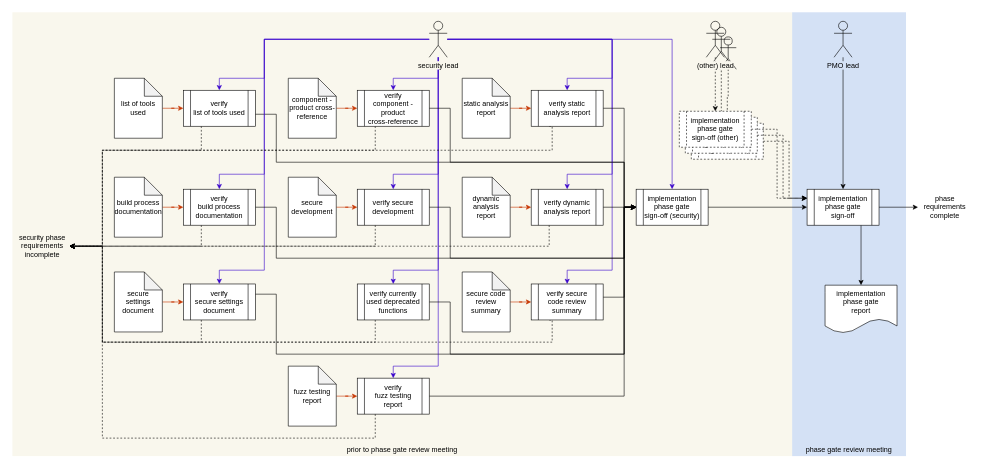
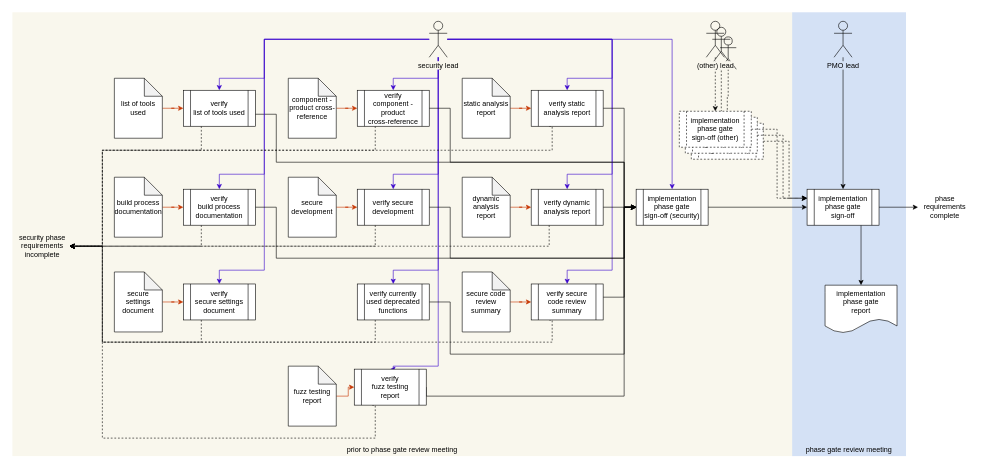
  <mxCell id="0" />
  <mxCell id="1" parent="0" />
  <mxCell id="2" value="" style="rounded=0;whiteSpace=wrap;html=1;strokeColor=none;fillColor=#D4E1F5;" parent="1" vertex="1"><mxGeometry x="1320" y="20" width="190" height="740" as="geometry" /></mxCell>
  <mxCell id="3" value="" style="rounded=0;whiteSpace=wrap;html=1;fillColor=#f9f7ed;strokeColor=none;" parent="1" vertex="1"><mxGeometry x="20" y="20" width="1300" height="740" as="geometry" /></mxCell>
  <mxCell id="4" style="edgeStyle=orthogonalEdgeStyle;rounded=0;orthogonalLoop=1;jettySize=auto;html=1;entryX=0;entryY=0.25;entryDx=0;entryDy=0;dashed=1;" parent="1" source="5" target="41" edge="1"><mxGeometry relative="1" as="geometry"><mxPoint x="1365" y="350" as="targetPoint" /><Array as="points"><mxPoint x="1315" y="235" /><mxPoint x="1315" y="330" /></Array></mxGeometry></mxCell>
  <mxCell id="5" value="requirements phase gate signoff (other)" style="shape=process;whiteSpace=wrap;html=1;backgroundOutline=1;dashed=1;" parent="1" vertex="1"><mxGeometry x="1152" y="205" width="120" height="60" as="geometry" /></mxCell>
  <mxCell id="6" style="edgeStyle=orthogonalEdgeStyle;rounded=0;orthogonalLoop=1;jettySize=auto;html=1;entryX=0.5;entryY=0;entryDx=0;entryDy=0;dashed=1;" parent="1" source="7" target="5" edge="1"><mxGeometry relative="1" as="geometry" /></mxCell>
  <mxCell id="7" value="" style="shape=umlActor;verticalLabelPosition=bottom;labelBackgroundColor=#ffffff;verticalAlign=top;html=1;outlineConnect=0;fillColor=none;" parent="1" vertex="1"><mxGeometry x="1200" y="61" width="27" height="54" as="geometry" /></mxCell>
  <mxCell id="8" value="" style="shape=umlActor;verticalLabelPosition=bottom;labelBackgroundColor=#ffffff;verticalAlign=top;html=1;outlineConnect=0;fillColor=none;" parent="1" vertex="1"><mxGeometry x="1187" y="45" width="30" height="60" as="geometry" /></mxCell>
  <mxCell id="9" style="edgeStyle=orthogonalEdgeStyle;rounded=0;orthogonalLoop=1;jettySize=auto;html=1;entryX=0.5;entryY=0;entryDx=0;entryDy=0;dashed=1;" parent="1" source="8" target="10" edge="1"><mxGeometry relative="1" as="geometry" /></mxCell>
  <mxCell id="10" value="requirements phase gate signoff (other)" style="shape=process;whiteSpace=wrap;html=1;backgroundOutline=1;dashed=1;" parent="1" vertex="1"><mxGeometry x="1142" y="195" width="120" height="60" as="geometry" /></mxCell>
  <mxCell id="11" style="edgeStyle=orthogonalEdgeStyle;rounded=0;orthogonalLoop=1;jettySize=auto;html=1;entryX=0;entryY=0.25;entryDx=0;entryDy=0;dashed=1;" parent="1" source="10" target="41" edge="1"><mxGeometry relative="1" as="geometry"><mxPoint x="1355" y="340" as="targetPoint" /><Array as="points"><mxPoint x="1305" y="225" /><mxPoint x="1305" y="330" /></Array></mxGeometry></mxCell>
  <mxCell id="12" style="edgeStyle=orthogonalEdgeStyle;rounded=0;orthogonalLoop=1;jettySize=auto;html=1;exitX=0.25;exitY=1;exitDx=0;exitDy=0;entryX=1;entryY=0.5;entryDx=0;entryDy=0;dashed=1;" parent="1" source="14" target="42" edge="1"><mxGeometry relative="1" as="geometry"><Array as="points"><mxPoint x="335" y="250" /><mxPoint x="170" y="250" /><mxPoint x="170" y="410" /><mxPoint x="125" y="410" /></Array></mxGeometry></mxCell>
  <mxCell id="13" style="edgeStyle=orthogonalEdgeStyle;rounded=0;orthogonalLoop=1;jettySize=auto;html=1;entryX=0;entryY=0.5;entryDx=0;entryDy=0;" parent="1" source="14" target="24" edge="1"><mxGeometry relative="1" as="geometry"><mxPoint x="1060" y="350" as="targetPoint" /><Array as="points"><mxPoint x="460" y="190" /><mxPoint x="460" y="270" /><mxPoint x="1040" y="270" /><mxPoint x="1040" y="345" /></Array></mxGeometry></mxCell>
  <mxCell id="14" value="verify&lt;br&gt;list of tools used" style="shape=process;whiteSpace=wrap;html=1;backgroundOutline=1;" parent="1" vertex="1"><mxGeometry x="305" y="150" width="120" height="60" as="geometry" /></mxCell>
  <mxCell id="15" style="edgeStyle=orthogonalEdgeStyle;rounded=0;orthogonalLoop=1;jettySize=auto;html=1;entryX=0.5;entryY=0;entryDx=0;entryDy=0;dashed=1;" parent="1" source="16" target="45" edge="1"><mxGeometry relative="1" as="geometry" /></mxCell>
  <mxCell id="16" value="(other) lead" style="shape=umlActor;verticalLabelPosition=bottom;labelBackgroundColor=#F9F7ED;verticalAlign=top;html=1;outlineConnect=0;fillColor=none;" parent="1" vertex="1"><mxGeometry x="1177" y="35" width="30" height="60" as="geometry" /></mxCell>
  <mxCell id="17" style="edgeStyle=orthogonalEdgeStyle;rounded=0;orthogonalLoop=1;jettySize=auto;html=1;entryX=0;entryY=0.5;entryDx=0;entryDy=0;fillColor=#fa6800;strokeColor=#C73500;" parent="1" source="18" target="14" edge="1"><mxGeometry relative="1" as="geometry" /></mxCell>
  <mxCell id="18" value="list of tools used" style="shape=note;whiteSpace=wrap;html=1;backgroundOutline=1;darkOpacity=0.05;" parent="1" vertex="1"><mxGeometry x="190" y="130" width="80" height="100" as="geometry" /></mxCell>
  <mxCell id="19" style="edgeStyle=orthogonalEdgeStyle;rounded=0;orthogonalLoop=1;jettySize=auto;html=1;entryX=0;entryY=0.5;entryDx=0;entryDy=0;fillColor=#fa6800;strokeColor=#C73500;" parent="1" source="20" target="59" edge="1"><mxGeometry relative="1" as="geometry" /></mxCell>
  <mxCell id="20" value="secure settings document" style="shape=note;whiteSpace=wrap;html=1;backgroundOutline=1;darkOpacity=0.05;" parent="1" vertex="1"><mxGeometry x="190" y="453" width="80" height="100" as="geometry" /></mxCell>
- <mxCell id="21" style="edgeStyle=orthogonalEdgeStyle;rounded=0;orthogonalLoop=1;jettySize=auto;html=1;entryX=0;entryY=0.5;entryDx=0;entryDy=0;" parent="1" source="59" target="24" edge="1"><mxGeometry relative="1" as="geometry"><mxPoint x="520" y="345" as="targetPoint" /><Array as="points"><mxPoint x="460" y="490" /><mxPoint x="460" y="590" /><mxPoint x="1040" y="590" /><mxPoint x="1040" y="345" /></Array></mxGeometry></mxCell>
  <mxCell id="22" style="edgeStyle=orthogonalEdgeStyle;rounded=0;orthogonalLoop=1;jettySize=auto;html=1;entryX=0;entryY=0.5;entryDx=0;entryDy=0;" parent="1" source="24" target="41" edge="1"><mxGeometry relative="1" as="geometry"><mxPoint x="1220" y="345" as="targetPoint" /></mxGeometry></mxCell>
  <mxCell id="23" style="edgeStyle=orthogonalEdgeStyle;rounded=0;orthogonalLoop=1;jettySize=auto;html=1;entryX=0.5;entryY=0;entryDx=0;entryDy=0;exitX=0.75;exitY=1;exitDx=0;exitDy=0;" parent="1" source="41" target="25" edge="1"><mxGeometry relative="1" as="geometry" /></mxCell>
  <mxCell id="24" value="implementation&lt;br&gt;phase gate&lt;br&gt;sign-off (security)" style="shape=process;whiteSpace=wrap;html=1;backgroundOutline=1;" parent="1" vertex="1"><mxGeometry x="1060" y="315" width="120" height="60" as="geometry" /></mxCell>
  <mxCell id="25" value="implementation&lt;br&gt;phase gate&lt;br&gt;report" style="shape=document;whiteSpace=wrap;html=1;boundedLbl=1;" parent="1" vertex="1"><mxGeometry x="1375" y="475" width="120" height="80" as="geometry" /></mxCell>
  <mxCell id="26" style="edgeStyle=orthogonalEdgeStyle;rounded=0;orthogonalLoop=1;jettySize=auto;html=1;entryX=0.5;entryY=0;entryDx=0;entryDy=0;fillColor=#6a00ff;strokeColor=#3700CC;" parent="1" source="37" target="14" edge="1"><mxGeometry relative="1" as="geometry"><Array as="points"><mxPoint x="440" y="65" /><mxPoint x="440" y="130" /><mxPoint x="365" y="130" /></Array></mxGeometry></mxCell>
  <mxCell id="27" style="edgeStyle=orthogonalEdgeStyle;rounded=0;orthogonalLoop=1;jettySize=auto;html=1;entryX=0.5;entryY=0;entryDx=0;entryDy=0;fillColor=#6a00ff;strokeColor=#3700CC;" parent="1" source="37" target="24" edge="1"><mxGeometry relative="1" as="geometry" /></mxCell>
  <mxCell id="28" style="edgeStyle=orthogonalEdgeStyle;rounded=0;orthogonalLoop=1;jettySize=auto;html=1;entryX=0.5;entryY=0;entryDx=0;entryDy=0;fillColor=#6a00ff;strokeColor=#3700CC;" parent="1" source="37" target="59" edge="1"><mxGeometry relative="1" as="geometry"><Array as="points"><mxPoint x="440" y="65" /><mxPoint x="440" y="450" /><mxPoint x="365" y="450" /></Array></mxGeometry></mxCell>
  <mxCell id="29" style="edgeStyle=orthogonalEdgeStyle;rounded=0;orthogonalLoop=1;jettySize=auto;html=1;fillColor=#6a00ff;strokeColor=#3700CC;entryX=0.5;entryY=0;entryDx=0;entryDy=0;" parent="1" source="37" target="53" edge="1"><mxGeometry relative="1" as="geometry"><Array as="points"><mxPoint x="440" y="65" /><mxPoint x="440" y="290" /><mxPoint x="365" y="290" /></Array></mxGeometry></mxCell>
  <mxCell id="30" style="edgeStyle=orthogonalEdgeStyle;rounded=0;orthogonalLoop=1;jettySize=auto;html=1;entryX=0.5;entryY=0;entryDx=0;entryDy=0;fillColor=#6a00ff;strokeColor=#3700CC;" parent="1" source="37" target="58" edge="1"><mxGeometry relative="1" as="geometry"><Array as="points"><mxPoint x="730" y="65" /><mxPoint x="730" y="130" /><mxPoint x="655" y="130" /></Array></mxGeometry></mxCell>
  <mxCell id="31" style="edgeStyle=orthogonalEdgeStyle;rounded=0;orthogonalLoop=1;jettySize=auto;html=1;fillColor=#6a00ff;strokeColor=#3700CC;" parent="1" source="37" target="64" edge="1"><mxGeometry relative="1" as="geometry"><Array as="points"><mxPoint x="730" y="65" /><mxPoint x="730" y="290" /><mxPoint x="655" y="290" /></Array></mxGeometry></mxCell>
  <mxCell id="32" style="edgeStyle=orthogonalEdgeStyle;rounded=0;orthogonalLoop=1;jettySize=auto;html=1;fillColor=#6a00ff;strokeColor=#3700CC;" parent="1" source="37" target="67" edge="1"><mxGeometry relative="1" as="geometry"><Array as="points"><mxPoint x="730" y="65" /><mxPoint x="730" y="450" /><mxPoint x="655" y="450" /></Array></mxGeometry></mxCell>
  <mxCell id="33" style="edgeStyle=orthogonalEdgeStyle;rounded=0;orthogonalLoop=1;jettySize=auto;html=1;entryX=0.5;entryY=0;entryDx=0;entryDy=0;fillColor=#6a00ff;strokeColor=#3700CC;" parent="1" source="37" target="87" edge="1"><mxGeometry relative="1" as="geometry"><Array as="points"><mxPoint x="730" y="65" /><mxPoint x="730" y="610" /><mxPoint x="655" y="610" /></Array></mxGeometry></mxCell>
  <mxCell id="34" style="edgeStyle=orthogonalEdgeStyle;rounded=0;orthogonalLoop=1;jettySize=auto;html=1;entryX=0.5;entryY=0;entryDx=0;entryDy=0;fillColor=#6a00ff;strokeColor=#3700CC;" parent="1" source="37" target="77" edge="1"><mxGeometry relative="1" as="geometry"><Array as="points"><mxPoint x="1020" y="65" /><mxPoint x="1020" y="130" /><mxPoint x="945" y="130" /></Array></mxGeometry></mxCell>
  <mxCell id="35" style="edgeStyle=orthogonalEdgeStyle;rounded=0;orthogonalLoop=1;jettySize=auto;html=1;entryX=0.5;entryY=0;entryDx=0;entryDy=0;fillColor=#6a00ff;strokeColor=#3700CC;" parent="1" source="37" target="74" edge="1"><mxGeometry relative="1" as="geometry"><Array as="points"><mxPoint x="1020" y="65" /><mxPoint x="1020" y="290" /><mxPoint x="945" y="290" /></Array></mxGeometry></mxCell>
  <mxCell id="36" style="edgeStyle=orthogonalEdgeStyle;rounded=0;orthogonalLoop=1;jettySize=auto;html=1;entryX=0.5;entryY=0;entryDx=0;entryDy=0;fillColor=#6a00ff;strokeColor=#3700CC;" parent="1" source="37" target="82" edge="1"><mxGeometry relative="1" as="geometry"><Array as="points"><mxPoint x="1020" y="65" /><mxPoint x="1020" y="450" /><mxPoint x="945" y="450" /></Array></mxGeometry></mxCell>
  <mxCell id="37" value="security lead" style="shape=umlActor;verticalLabelPosition=bottom;labelBackgroundColor=#F9F7ED;verticalAlign=top;html=1;outlineConnect=0;fillColor=none;" parent="1" vertex="1"><mxGeometry x="715" y="35" width="30" height="60" as="geometry" /></mxCell>
  <mxCell id="38" style="edgeStyle=orthogonalEdgeStyle;rounded=0;orthogonalLoop=1;jettySize=auto;html=1;" parent="1" source="39" target="41" edge="1"><mxGeometry relative="1" as="geometry" /></mxCell>
  <mxCell id="39" value="PMO lead" style="shape=umlActor;verticalLabelPosition=bottom;labelBackgroundColor=#D4E1F5;verticalAlign=top;html=1;outlineConnect=0;fillColor=none;" parent="1" vertex="1"><mxGeometry x="1390" y="35" width="30" height="60" as="geometry" /></mxCell>
  <mxCell id="40" style="edgeStyle=orthogonalEdgeStyle;rounded=0;orthogonalLoop=1;jettySize=auto;html=1;entryX=0;entryY=0.5;entryDx=0;entryDy=0;" parent="1" source="41" target="46" edge="1"><mxGeometry relative="1" as="geometry" /></mxCell>
  <mxCell id="41" value="implementation&lt;br&gt;phase gate&lt;br&gt;sign-off" style="shape=process;whiteSpace=wrap;html=1;backgroundOutline=1;" parent="1" vertex="1"><mxGeometry x="1345" y="315" width="120" height="60" as="geometry" /></mxCell>
  <mxCell id="42" value="security phase requirements incomplete" style="text;html=1;strokeColor=none;fillColor=none;align=center;verticalAlign=middle;whiteSpace=wrap;rounded=0;" parent="1" vertex="1"><mxGeometry x="25" y="385" width="90" height="50" as="geometry" /></mxCell>
  <mxCell id="43" style="edgeStyle=orthogonalEdgeStyle;rounded=0;orthogonalLoop=1;jettySize=auto;html=1;exitX=0.25;exitY=1;exitDx=0;exitDy=0;dashed=1;entryX=1;entryY=0.5;entryDx=0;entryDy=0;" parent="1" source="59" target="42" edge="1"><mxGeometry relative="1" as="geometry"><mxPoint x="225" y="405" as="targetPoint" /><mxPoint x="515" y="375" as="sourcePoint" /><Array as="points"><mxPoint x="335" y="570" /><mxPoint x="170" y="570" /><mxPoint x="170" y="410" /></Array></mxGeometry></mxCell>
  <mxCell id="44" style="edgeStyle=orthogonalEdgeStyle;rounded=0;orthogonalLoop=1;jettySize=auto;html=1;entryX=0;entryY=0.25;entryDx=0;entryDy=0;dashed=1;" parent="1" source="45" target="41" edge="1"><mxGeometry relative="1" as="geometry"><Array as="points"><mxPoint x="1295" y="215" /><mxPoint x="1295" y="330" /></Array></mxGeometry></mxCell>
  <mxCell id="45" value="implementation&lt;br&gt;phase gate&lt;br&gt;sign-off (other)" style="shape=process;whiteSpace=wrap;html=1;backgroundOutline=1;dashed=1;" parent="1" vertex="1"><mxGeometry x="1132" y="185" width="120" height="60" as="geometry" /></mxCell>
  <mxCell id="46" value="phase requirements complete" style="text;html=1;strokeColor=none;fillColor=none;align=center;verticalAlign=middle;whiteSpace=wrap;rounded=0;" parent="1" vertex="1"><mxGeometry x="1530" y="320" width="90" height="50" as="geometry" /></mxCell>
  <mxCell id="47" value="phase gate review meeting" style="text;html=1;strokeColor=none;fillColor=none;align=center;verticalAlign=middle;whiteSpace=wrap;rounded=0;" parent="1" vertex="1"><mxGeometry x="1325" y="740" width="180" height="20" as="geometry" /></mxCell>
  <mxCell id="48" value="prior to phase gate review meeting" style="text;html=1;strokeColor=none;fillColor=none;align=center;verticalAlign=middle;whiteSpace=wrap;rounded=0;" parent="1" vertex="1"><mxGeometry x="20" y="740" width="1300" height="20" as="geometry" /></mxCell>
  <mxCell id="49" style="edgeStyle=orthogonalEdgeStyle;rounded=0;orthogonalLoop=1;jettySize=auto;html=1;entryX=0;entryY=0.5;entryDx=0;entryDy=0;fillColor=#fa6800;strokeColor=#C73500;" parent="1" source="50" target="53" edge="1"><mxGeometry relative="1" as="geometry" /></mxCell>
  <mxCell id="50" value="build process documentation" style="shape=note;whiteSpace=wrap;html=1;backgroundOutline=1;darkOpacity=0.05;" parent="1" vertex="1"><mxGeometry x="190" y="295" width="80" height="100" as="geometry" /></mxCell>
  <mxCell id="51" style="edgeStyle=orthogonalEdgeStyle;rounded=0;orthogonalLoop=1;jettySize=auto;html=1;exitX=0.25;exitY=1;exitDx=0;exitDy=0;entryX=1;entryY=0.5;entryDx=0;entryDy=0;dashed=1;" parent="1" source="53" target="42" edge="1"><mxGeometry relative="1" as="geometry"><Array as="points"><mxPoint x="335" y="410" /><mxPoint x="125" y="410" /></Array></mxGeometry></mxCell>
  <mxCell id="52" style="edgeStyle=orthogonalEdgeStyle;rounded=0;orthogonalLoop=1;jettySize=auto;html=1;entryX=0;entryY=0.5;entryDx=0;entryDy=0;exitX=1;exitY=0.5;exitDx=0;exitDy=0;" parent="1" source="53" target="24" edge="1"><mxGeometry relative="1" as="geometry"><Array as="points"><mxPoint x="460" y="345" /><mxPoint x="460" y="430" /><mxPoint x="1040" y="430" /><mxPoint x="1040" y="345" /></Array></mxGeometry></mxCell>
  <mxCell id="53" value="verify&lt;br&gt;build process documentation" style="shape=process;whiteSpace=wrap;html=1;backgroundOutline=1;" parent="1" vertex="1"><mxGeometry x="305" y="315" width="120" height="60" as="geometry" /></mxCell>
  <mxCell id="54" style="edgeStyle=orthogonalEdgeStyle;rounded=0;orthogonalLoop=1;jettySize=auto;html=1;entryX=0;entryY=0.5;entryDx=0;entryDy=0;fillColor=#fa6800;strokeColor=#C73500;" parent="1" source="55" target="58" edge="1"><mxGeometry relative="1" as="geometry" /></mxCell>
  <mxCell id="55" value="component - product cross-reference" style="shape=note;whiteSpace=wrap;html=1;backgroundOutline=1;darkOpacity=0.05;" parent="1" vertex="1"><mxGeometry x="480" y="130" width="80" height="100" as="geometry" /></mxCell>
  <mxCell id="56" style="edgeStyle=orthogonalEdgeStyle;rounded=0;orthogonalLoop=1;jettySize=auto;html=1;exitX=0.25;exitY=1;exitDx=0;exitDy=0;entryX=1;entryY=0.5;entryDx=0;entryDy=0;dashed=1;" parent="1" source="58" target="42" edge="1"><mxGeometry relative="1" as="geometry"><Array as="points"><mxPoint x="625" y="250" /><mxPoint x="170" y="250" /><mxPoint x="170" y="410" /><mxPoint x="125" y="410" /></Array></mxGeometry></mxCell>
  <mxCell id="57" style="edgeStyle=orthogonalEdgeStyle;rounded=0;orthogonalLoop=1;jettySize=auto;html=1;entryX=0;entryY=0.5;entryDx=0;entryDy=0;" parent="1" source="58" target="24" edge="1"><mxGeometry relative="1" as="geometry"><Array as="points"><mxPoint x="750" y="180" /><mxPoint x="750" y="270" /><mxPoint x="1040" y="270" /><mxPoint x="1040" y="345" /></Array></mxGeometry></mxCell>
  <mxCell id="58" value="verify&lt;br&gt;component - product&lt;br&gt;cross-reference" style="shape=process;whiteSpace=wrap;html=1;backgroundOutline=1;" parent="1" vertex="1"><mxGeometry x="595" y="150" width="120" height="60" as="geometry" /></mxCell>
  <mxCell id="59" value="verify&lt;br&gt;secure settings document" style="shape=process;whiteSpace=wrap;html=1;backgroundOutline=1;" parent="1" vertex="1"><mxGeometry x="305" y="473" width="120" height="60" as="geometry" /></mxCell>
  <mxCell id="60" style="edgeStyle=orthogonalEdgeStyle;rounded=0;orthogonalLoop=1;jettySize=auto;html=1;entryX=0;entryY=0.5;entryDx=0;entryDy=0;fillColor=#fa6800;strokeColor=#C73500;" parent="1" source="61" target="64" edge="1"><mxGeometry relative="1" as="geometry" /></mxCell>
  <mxCell id="61" value="secure development" style="shape=note;whiteSpace=wrap;html=1;backgroundOutline=1;darkOpacity=0.05;" parent="1" vertex="1"><mxGeometry x="480" y="295" width="80" height="100" as="geometry" /></mxCell>
  <mxCell id="62" style="edgeStyle=orthogonalEdgeStyle;rounded=0;orthogonalLoop=1;jettySize=auto;html=1;exitX=0.25;exitY=1;exitDx=0;exitDy=0;entryX=1;entryY=0.5;entryDx=0;entryDy=0;dashed=1;" parent="1" source="64" target="42" edge="1"><mxGeometry relative="1" as="geometry"><Array as="points"><mxPoint x="625" y="410" /><mxPoint x="125" y="410" /></Array></mxGeometry></mxCell>
  <mxCell id="63" style="edgeStyle=orthogonalEdgeStyle;rounded=0;orthogonalLoop=1;jettySize=auto;html=1;entryX=0;entryY=0.5;entryDx=0;entryDy=0;" parent="1" source="64" target="24" edge="1"><mxGeometry relative="1" as="geometry"><Array as="points"><mxPoint x="750" y="345" /><mxPoint x="750" y="430" /><mxPoint x="1040" y="430" /><mxPoint x="1040" y="345" /></Array></mxGeometry></mxCell>
  <mxCell id="64" value="verify secure development" style="shape=process;whiteSpace=wrap;html=1;backgroundOutline=1;" parent="1" vertex="1"><mxGeometry x="595" y="315" width="120" height="60" as="geometry" /></mxCell>
  <mxCell id="65" style="edgeStyle=orthogonalEdgeStyle;rounded=0;orthogonalLoop=1;jettySize=auto;html=1;entryX=0;entryY=0.5;entryDx=0;entryDy=0;" parent="1" source="67" target="24" edge="1"><mxGeometry relative="1" as="geometry"><Array as="points"><mxPoint x="750" y="503" /><mxPoint x="750" y="590" /><mxPoint x="1040" y="590" /><mxPoint x="1040" y="345" /></Array></mxGeometry></mxCell>
  <mxCell id="66" style="edgeStyle=orthogonalEdgeStyle;rounded=0;orthogonalLoop=1;jettySize=auto;html=1;exitX=0.25;exitY=1;exitDx=0;exitDy=0;entryX=1;entryY=0.5;entryDx=0;entryDy=0;dashed=1;" parent="1" source="67" target="42" edge="1"><mxGeometry relative="1" as="geometry"><Array as="points"><mxPoint x="625" y="570" /><mxPoint x="170" y="570" /><mxPoint x="170" y="410" /><mxPoint x="125" y="410" /></Array></mxGeometry></mxCell>
  <mxCell id="67" value="verify currently used deprecated functions" style="shape=process;whiteSpace=wrap;html=1;backgroundOutline=1;" parent="1" vertex="1"><mxGeometry x="595" y="473" width="120" height="60" as="geometry" /></mxCell>
  <mxCell id="68" style="edgeStyle=orthogonalEdgeStyle;rounded=0;orthogonalLoop=1;jettySize=auto;html=1;entryX=0;entryY=0.5;entryDx=0;entryDy=0;fillColor=#fa6800;strokeColor=#C73500;" parent="1" source="69" target="77" edge="1"><mxGeometry relative="1" as="geometry" /></mxCell>
  <mxCell id="69" value="static analysis report" style="shape=note;whiteSpace=wrap;html=1;backgroundOutline=1;darkOpacity=0.05;" parent="1" vertex="1"><mxGeometry x="770" y="130" width="80" height="100" as="geometry" /></mxCell>
  <mxCell id="70" style="edgeStyle=orthogonalEdgeStyle;rounded=0;orthogonalLoop=1;jettySize=auto;html=1;entryX=0;entryY=0.5;entryDx=0;entryDy=0;fillColor=#fa6800;strokeColor=#C73500;" parent="1" source="71" target="74" edge="1"><mxGeometry relative="1" as="geometry" /></mxCell>
  <mxCell id="71" value="dynamic analysis report" style="shape=note;whiteSpace=wrap;html=1;backgroundOutline=1;darkOpacity=0.05;" parent="1" vertex="1"><mxGeometry x="770" y="295" width="80" height="100" as="geometry" /></mxCell>
  <mxCell id="72" style="edgeStyle=orthogonalEdgeStyle;rounded=0;orthogonalLoop=1;jettySize=auto;html=1;entryX=0;entryY=0.5;entryDx=0;entryDy=0;" parent="1" source="74" target="24" edge="1"><mxGeometry relative="1" as="geometry" /></mxCell>
  <mxCell id="73" style="edgeStyle=orthogonalEdgeStyle;rounded=0;orthogonalLoop=1;jettySize=auto;html=1;exitX=0.25;exitY=1;exitDx=0;exitDy=0;entryX=1;entryY=0.5;entryDx=0;entryDy=0;dashed=1;" parent="1" source="74" target="42" edge="1"><mxGeometry relative="1" as="geometry" /></mxCell>
  <mxCell id="74" value="verify dynamic analysis report" style="shape=process;whiteSpace=wrap;html=1;backgroundOutline=1;" parent="1" vertex="1"><mxGeometry x="885" y="315" width="120" height="60" as="geometry" /></mxCell>
  <mxCell id="75" style="edgeStyle=orthogonalEdgeStyle;rounded=0;orthogonalLoop=1;jettySize=auto;html=1;exitX=0.25;exitY=1;exitDx=0;exitDy=0;entryX=1;entryY=0.5;entryDx=0;entryDy=0;dashed=1;" parent="1" source="77" target="42" edge="1"><mxGeometry relative="1" as="geometry"><Array as="points"><mxPoint x="920" y="250" /><mxPoint x="170" y="250" /><mxPoint x="170" y="410" /></Array></mxGeometry></mxCell>
  <mxCell id="76" style="edgeStyle=orthogonalEdgeStyle;rounded=0;orthogonalLoop=1;jettySize=auto;html=1;entryX=0;entryY=0.5;entryDx=0;entryDy=0;" parent="1" source="77" target="24" edge="1"><mxGeometry relative="1" as="geometry"><Array as="points"><mxPoint x="1040" y="180" /><mxPoint x="1040" y="345" /></Array></mxGeometry></mxCell>
  <mxCell id="77" value="verify static analysis report" style="shape=process;whiteSpace=wrap;html=1;backgroundOutline=1;" parent="1" vertex="1"><mxGeometry x="885" y="150" width="120" height="60" as="geometry" /></mxCell>
  <mxCell id="78" style="edgeStyle=orthogonalEdgeStyle;rounded=0;orthogonalLoop=1;jettySize=auto;html=1;entryX=0;entryY=0.5;entryDx=0;entryDy=0;fillColor=#fa6800;strokeColor=#C73500;" parent="1" source="79" target="82" edge="1"><mxGeometry relative="1" as="geometry" /></mxCell>
  <mxCell id="79" value="secure code review summary" style="shape=note;whiteSpace=wrap;html=1;backgroundOutline=1;darkOpacity=0.05;" parent="1" vertex="1"><mxGeometry x="770" y="453" width="80" height="100" as="geometry" /></mxCell>
  <mxCell id="80" style="edgeStyle=orthogonalEdgeStyle;rounded=0;orthogonalLoop=1;jettySize=auto;html=1;entryX=0;entryY=0.5;entryDx=0;entryDy=0;" parent="1" source="82" target="24" edge="1"><mxGeometry relative="1" as="geometry"><Array as="points"><mxPoint x="1040" y="495" /><mxPoint x="1040" y="345" /></Array></mxGeometry></mxCell>
  <mxCell id="81" style="edgeStyle=orthogonalEdgeStyle;rounded=0;orthogonalLoop=1;jettySize=auto;html=1;exitX=0.25;exitY=1;exitDx=0;exitDy=0;entryX=1;entryY=0.5;entryDx=0;entryDy=0;dashed=1;" parent="1" source="82" target="42" edge="1"><mxGeometry relative="1" as="geometry"><Array as="points"><mxPoint x="920" y="570" /><mxPoint x="170" y="570" /><mxPoint x="170" y="410" /></Array></mxGeometry></mxCell>
  <mxCell id="82" value="verify secure code review summary" style="shape=process;whiteSpace=wrap;html=1;backgroundOutline=1;" parent="1" vertex="1"><mxGeometry x="885" y="473" width="120" height="60" as="geometry" /></mxCell>
  <mxCell id="83" style="edgeStyle=orthogonalEdgeStyle;rounded=0;orthogonalLoop=1;jettySize=auto;html=1;entryX=0;entryY=0.5;entryDx=0;entryDy=0;fillColor=#fa6800;strokeColor=#C73500;" parent="1" source="84" target="87" edge="1"><mxGeometry relative="1" as="geometry" /></mxCell>
  <mxCell id="84" value="fuzz testing report" style="shape=note;whiteSpace=wrap;html=1;backgroundOutline=1;darkOpacity=0.05;" parent="1" vertex="1"><mxGeometry x="480" y="610" width="80" height="100" as="geometry" /></mxCell>
  <mxCell id="85" style="edgeStyle=orthogonalEdgeStyle;rounded=0;orthogonalLoop=1;jettySize=auto;html=1;exitX=0.25;exitY=1;exitDx=0;exitDy=0;entryX=1;entryY=0.5;entryDx=0;entryDy=0;dashed=1;" parent="1" source="87" target="42" edge="1"><mxGeometry relative="1" as="geometry"><Array as="points"><mxPoint x="625" y="730" /><mxPoint x="170" y="730" /><mxPoint x="170" y="410" /></Array></mxGeometry></mxCell>
  <mxCell id="86" style="edgeStyle=orthogonalEdgeStyle;rounded=0;orthogonalLoop=1;jettySize=auto;html=1;exitX=1;exitY=0.5;exitDx=0;exitDy=0;entryX=0;entryY=0.5;entryDx=0;entryDy=0;" parent="1" source="87" target="24" edge="1"><mxGeometry relative="1" as="geometry"><Array as="points"><mxPoint x="1040" y="660" /><mxPoint x="1040" y="345" /></Array></mxGeometry></mxCell>
- <mxCell id="87" value="verify&lt;br&gt;fuzz testing report" style="shape=process;whiteSpace=wrap;html=1;backgroundOutline=1;" parent="1" vertex="1"><mxGeometry x="595" y="630" width="120" height="60" as="geometry" /></mxCell>
+ <mxCell id="87" value="verify&lt;br&gt;fuzz testing report" style="shape=process;whiteSpace=wrap;html=1;backgroundOutline=1;" parent="1" vertex="1"><mxGeometry x="590" y="615" width="120" height="60" as="geometry" /></mxCell>
